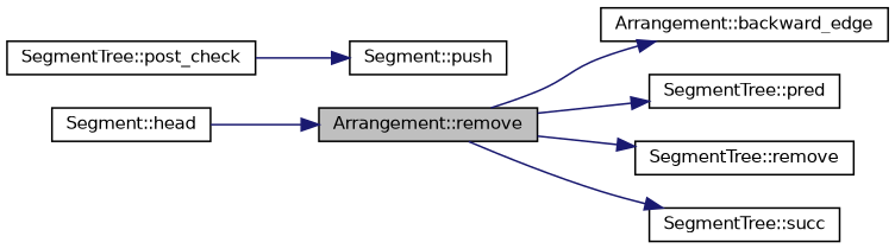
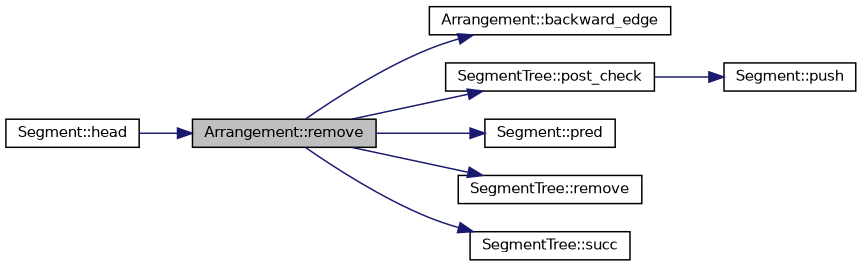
  digraph {
    rankdir=LR
    node [color=black fillcolor=white fontname=Helvetica fontsize=10 shape=record style=filled]
    edge [color=midnightblue fontname=Helvetica fontsize=10 labelfontname=Helvetica labelfontsize=10 style=solid]
    n1 [fillcolor=grey75 fontcolor=black height=0.2 label="Arrangement::remove" width=0.4]
    n2 [height=0.2 label="Arrangement::backward_edge" width=0.4]
    n3 [height=0.2 label="SegmentTree::post_check" width=0.4]
-   n4 [height=0.2 label="SegmentTree::pred" width=0.4]
+   n4 [height=0.2 label="Segment::pred" width=0.4]
    n5 [height=0.2 label="SegmentTree::remove" width=0.4]
    n6 [height=0.2 label="SegmentTree::succ" width=0.4]
    n7 [height=0.2 label="Segment::head" width=0.4]
    n8 [height=0.2 label="Segment::push" width=0.4]
    n1 -> n2
+   n1 -> n3
    n1 -> n4
    n1 -> n5
    n1 -> n6
    n3 -> n8
    n7 -> n1
  }
